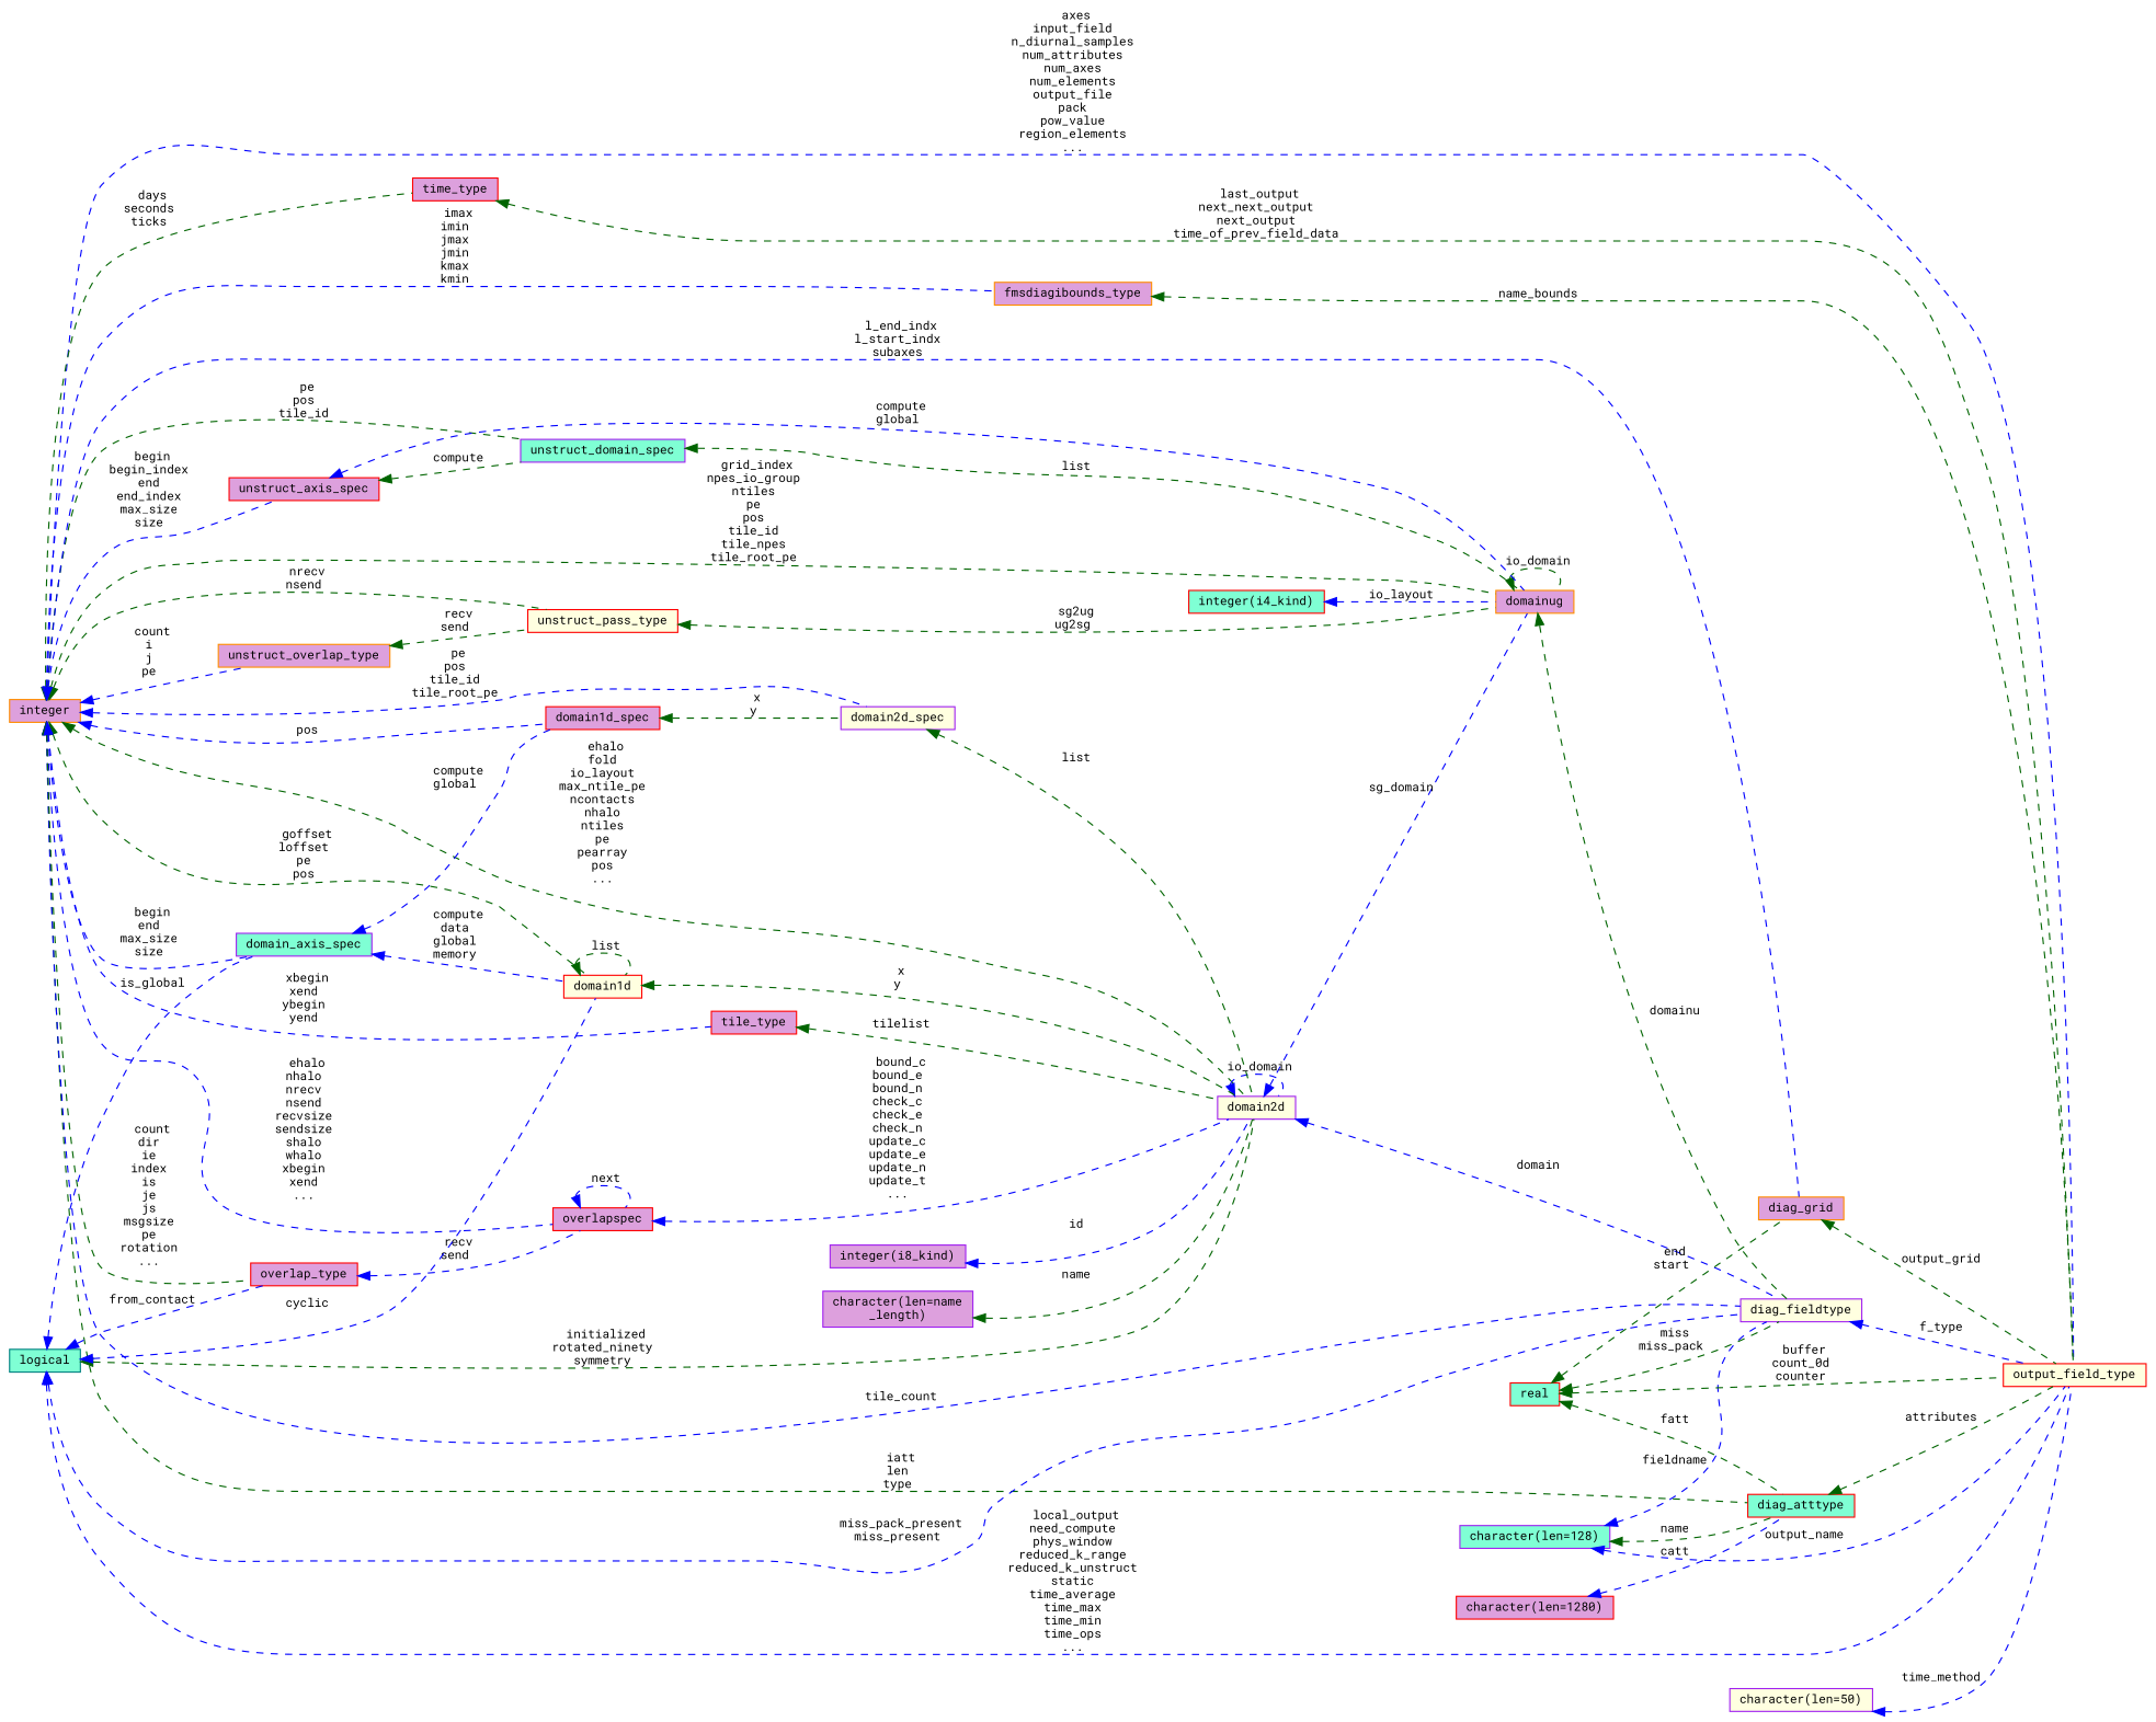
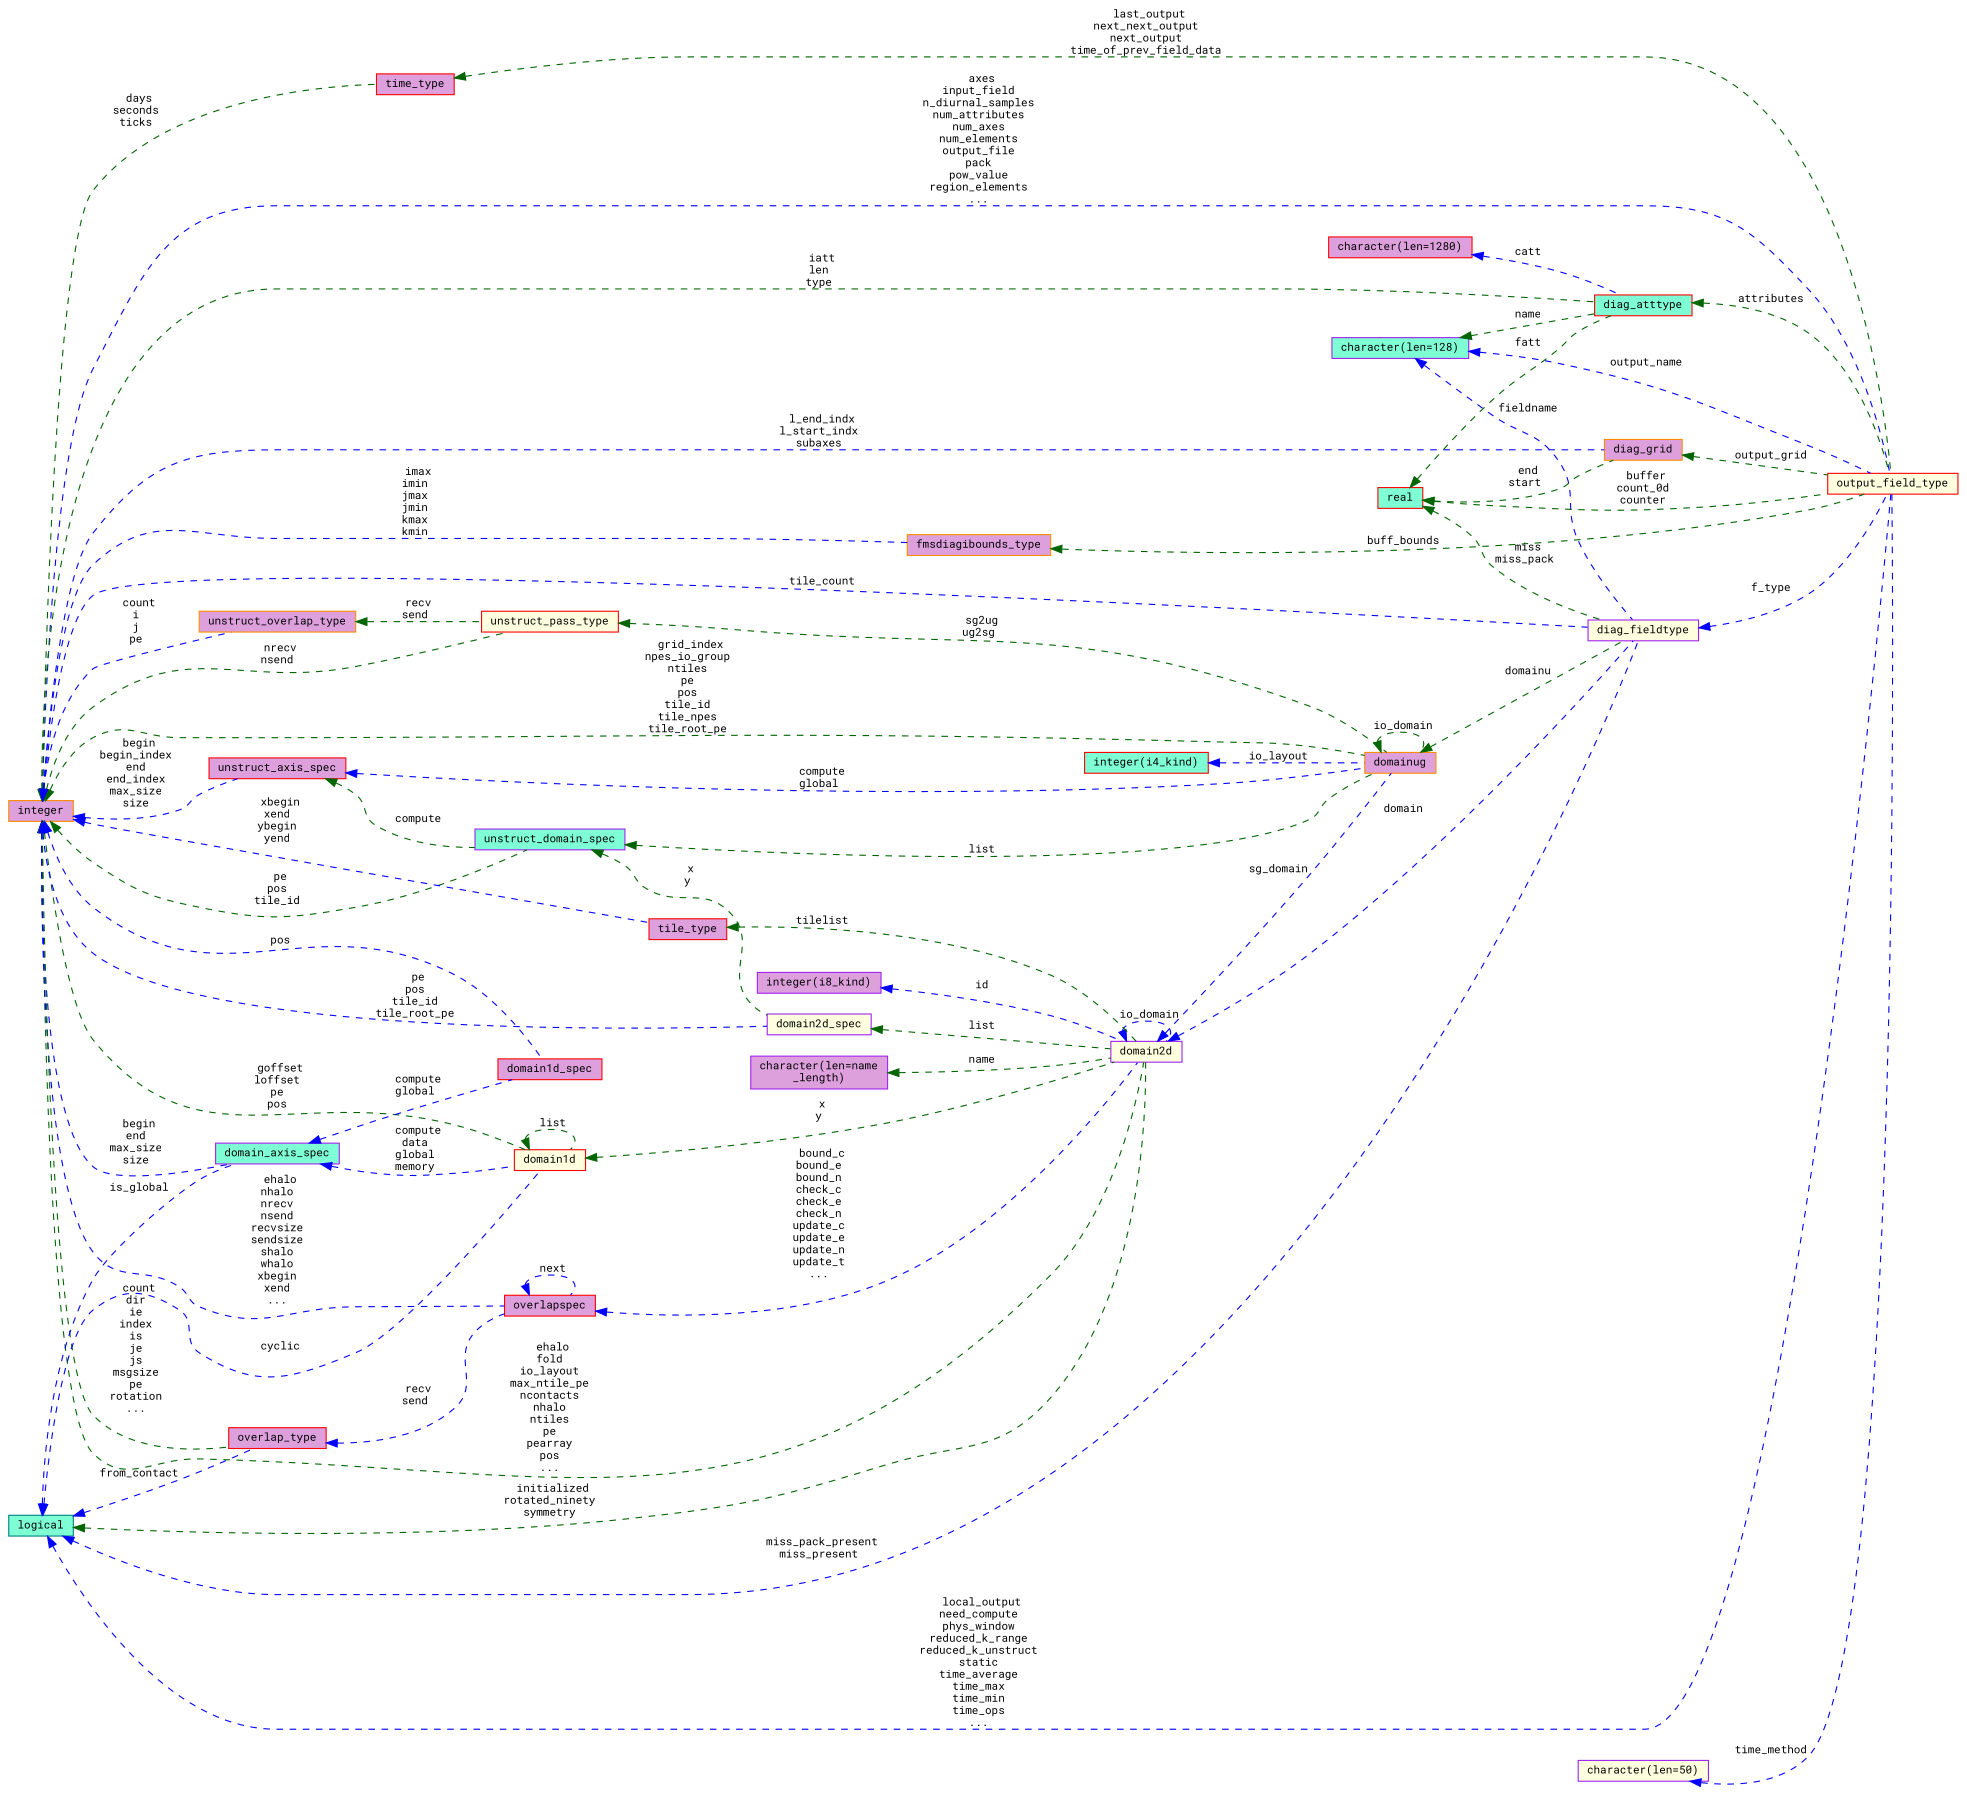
  digraph {
    fontname="Roboto Mono"
    rankdir=LR
    node [color=red fillcolor=plum fontname="Roboto Mono" fontsize=10 shape=record style=filled]
    edge [color=blue dir=back fontname="Roboto Mono" fontsize=10 labelfontname=Helvetica labelfontsize=10 style=dashed]
    n1 [fillcolor=lightyellow fontcolor=black height=0.2 label=output_field_type width=0.4]
    n2 [height=0.2 label=time_type width=0.4]
    n3 [color=darkorange height=0.2 label=integer width=0.4]
    n4 [fillcolor=aquamarine height=0.2 label=diag_atttype width=0.4]
    n5 [color=darkorange height=0.2 label=fmsdiagibounds_type width=0.4]
    n6 [color=purple fillcolor=lightyellow height=0.2 label=diag_fieldtype width=0.4]
    n7 [color=darkorange height=0.2 label=domainug width=0.4]
    n8 [color=purple fillcolor=aquamarine height=0.2 label=unstruct_domain_spec width=0.4]
    n9 [height=0.2 label=unstruct_axis_spec width=0.4]
    n10 [color=purple fillcolor=lightyellow height=0.2 label=domain2d width=0.4]
    n11 [fillcolor=lightyellow height=0.2 label=domain1d width=0.4]
    n12 [color=purple fillcolor=aquamarine height=0.2 label=domain_axis_spec width=0.4]
    n13 [height=0.2 label=overlapspec width=0.4]
    n14 [height=0.2 label=overlap_type width=0.4]
    n15 [color=purple fillcolor=lightyellow height=0.2 label=domain2d_spec width=0.4]
    n16 [height=0.2 label=domain1d_spec width=0.4]
    n17 [height=0.2 label=tile_type width=0.4]
    n18 [fillcolor=lightyellow height=0.2 label=unstruct_pass_type width=0.4]
    n19 [color=darkorange height=0.2 label=unstruct_overlap_type width=0.4]
    n20 [color=darkorange height=0.2 label=diag_grid width=0.4]
    n21 [color=teal fillcolor=aquamarine height=0.2 label=logical width=0.4]
    n22 [height=0.2 label="character(len=1280)" width=0.4]
    n23 [color=purple fillcolor=aquamarine height=0.2 label="character(len=128)" width=0.4]
    n24 [fillcolor=aquamarine height=0.2 label=real width=0.4]
    n25 [color=purple fillcolor=lightyellow height=0.2 label="character(len=50)" width=0.4]
    n26 [color=purple height=0.2 label="integer(i8_kind)" width=0.4]
    n27 [color=purple height=0.2 label="character(len=name\l_length)" width=0.4]
    n28 [fillcolor=aquamarine height=0.2 label="integer(i4_kind)" width=0.4]
    n2 -> n1 [color=darkgreen label=" last_output\nnext_next_output\nnext_output\ntime_of_prev_field_data"]
    n3 -> n1 [label=" axes\ninput_field\nn_diurnal_samples\nnum_attributes\nnum_axes\nnum_elements\noutput_file\npack\npow_value\nregion_elements\n..."]
    n3 -> n2 [color=darkgreen label=" days\nseconds\nticks"]
    n3 -> n4 [color=darkgreen label=" iatt\nlen\ntype"]
    n3 -> n5 [label=" imax\nimin\njmax\njmin\nkmax\nkmin"]
    n3 -> n6 [label=" tile_count"]
    n3 -> n7 [color=darkgreen label=" grid_index\nnpes_io_group\nntiles\npe\npos\ntile_id\ntile_npes\ntile_root_pe"]
    n3 -> n8 [color=darkgreen label=" pe\npos\ntile_id"]
    n3 -> n9 [label=" begin\nbegin_index\nend\nend_index\nmax_size\nsize"]
    n3 -> n10 [color=darkgreen label=" ehalo\nfold\nio_layout\nmax_ntile_pe\nncontacts\nnhalo\nntiles\npe\npearray\npos\n..."]
    n3 -> n11 [color=darkgreen label=" goffset\nloffset\npe\npos"]
    n3 -> n12 [label=" begin\nend\nmax_size\nsize"]
    n3 -> n13 [label=" ehalo\nnhalo\nnrecv\nnsend\nrecvsize\nsendsize\nshalo\nwhalo\nxbegin\nxend\n..."]
    n3 -> n14 [color=darkgreen label=" count\ndir\nie\nindex\nis\nje\njs\nmsgsize\npe\nrotation\n..."]
    n3 -> n15 [label=" pe\npos\ntile_id\ntile_root_pe"]
    n3 -> n16 [label=" pos"]
    n3 -> n17 [label=" xbegin\nxend\nybegin\nyend"]
    n3 -> n18 [color=darkgreen label=" nrecv\nnsend"]
    n3 -> n19 [label=" count\ni\nj\npe"]
    n3 -> n20 [label=" l_end_indx\nl_start_indx\nsubaxes"]
    n4 -> n1 [color=darkgreen label=" attributes"]
-   n5 -> n1 [color=darkgreen label=" name_bounds"]
+   n5 -> n1 [color=darkgreen label=" buff_bounds"]
    n6 -> n1 [label=" f_type"]
    n7 -> n6 [color=darkgreen label=" domainu"]
    n7 -> n7 [color=darkgreen label=" io_domain"]
    n8 -> n7 [color=darkgreen label=" list"]
    n9 -> n7 [label=" compute\nglobal"]
    n9 -> n8 [color=darkgreen label=" compute"]
    n10 -> n6 [label=" domain"]
    n10 -> n7 [label=" sg_domain"]
    n10 -> n10 [label=" io_domain"]
    n11 -> n10 [color=darkgreen label=" x\ny"]
    n11 -> n11 [color=darkgreen label=" list"]
    n12 -> n11 [label=" compute\ndata\nglobal\nmemory"]
    n12 -> n16 [label=" compute\nglobal"]
    n13 -> n10 [label=" bound_c\nbound_e\nbound_n\ncheck_c\ncheck_e\ncheck_n\nupdate_c\nupdate_e\nupdate_n\nupdate_t\n..."]
    n13 -> n13 [label=" next"]
    n14 -> n13 [label=" recv\nsend"]
    n15 -> n10 [color=darkgreen label=" list"]
-   n16 -> n15 [color=darkgreen label=" x\ny"]
+   n8 -> n15 [color=darkgreen label=" x\ny"]
    n17 -> n10 [color=darkgreen label=" tilelist"]
    n18 -> n7 [color=darkgreen label=" sg2ug\nug2sg"]
    n19 -> n18 [color=darkgreen label=" recv\nsend"]
    n20 -> n1 [color=darkgreen label=" output_grid"]
    n21 -> n1 [label=" local_output\nneed_compute\nphys_window\nreduced_k_range\nreduced_k_unstruct\nstatic\ntime_average\ntime_max\ntime_min\ntime_ops\n..."]
    n21 -> n6 [label=" miss_pack_present\nmiss_present"]
    n21 -> n10 [color=darkgreen label=" initialized\nrotated_ninety\nsymmetry"]
    n21 -> n11 [label=" cyclic"]
    n21 -> n12 [label=" is_global"]
    n21 -> n14 [label=" from_contact"]
    n22 -> n4 [label=" catt"]
    n23 -> n1 [label=" output_name"]
    n23 -> n4 [color=darkgreen label=" name"]
    n23 -> n6 [label=" fieldname"]
    n24 -> n1 [color=darkgreen label=" buffer\ncount_0d\ncounter"]
    n24 -> n4 [color=darkgreen label=" fatt"]
    n24 -> n6 [color=darkgreen label=" miss\nmiss_pack"]
    n24 -> n20 [color=darkgreen label=" end\nstart"]
    n25 -> n1 [label=" time_method"]
    n26 -> n10 [label=" id"]
    n27 -> n10 [color=darkgreen label=" name"]
    n28 -> n7 [label=" io_layout"]
  }
